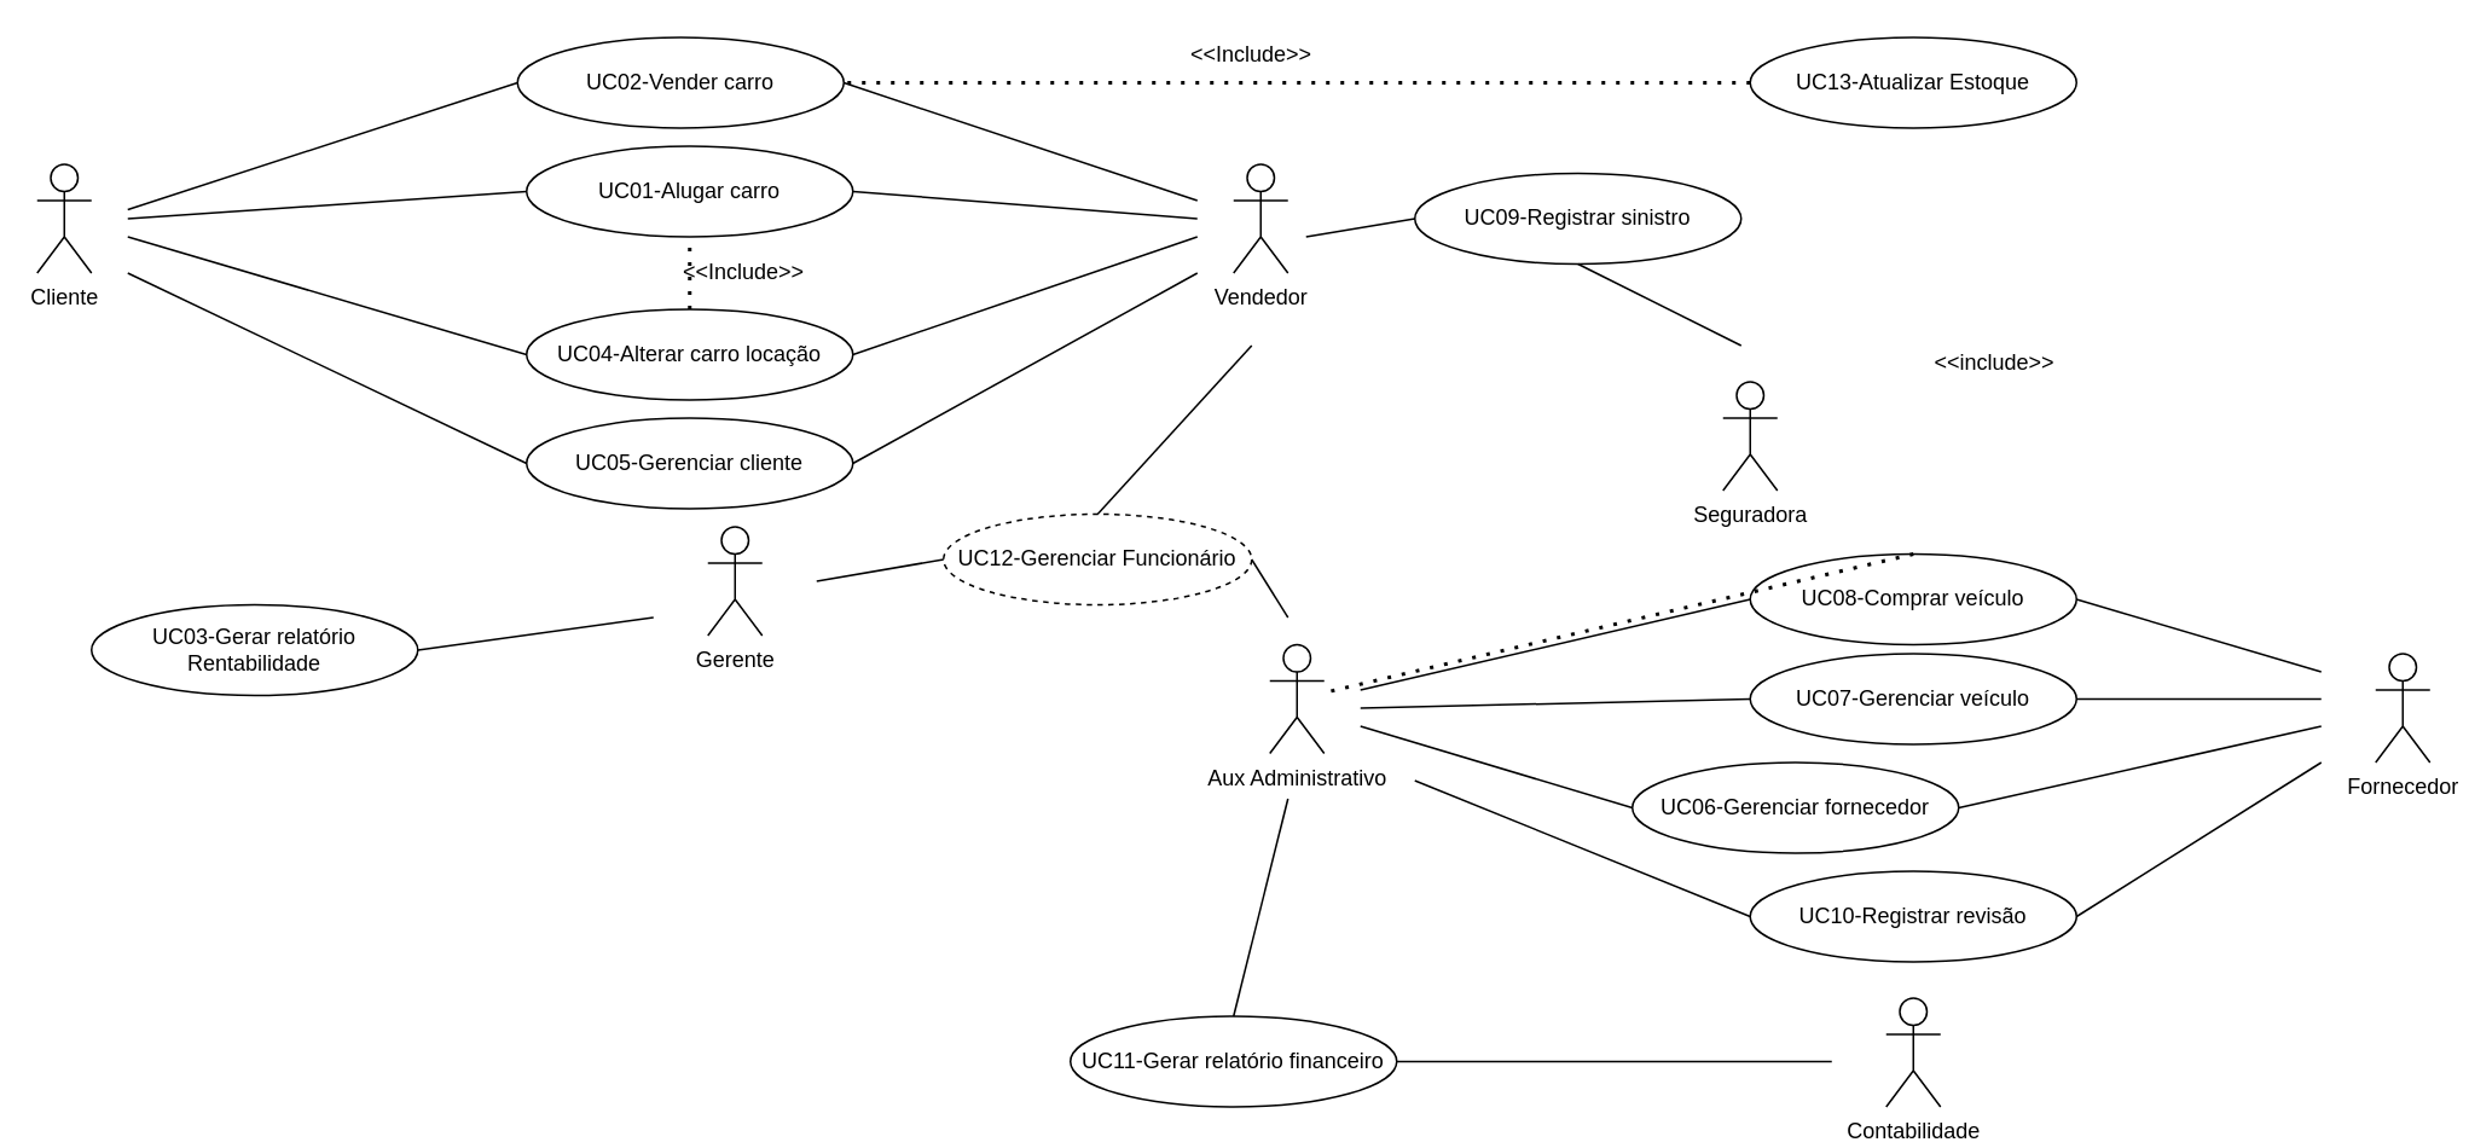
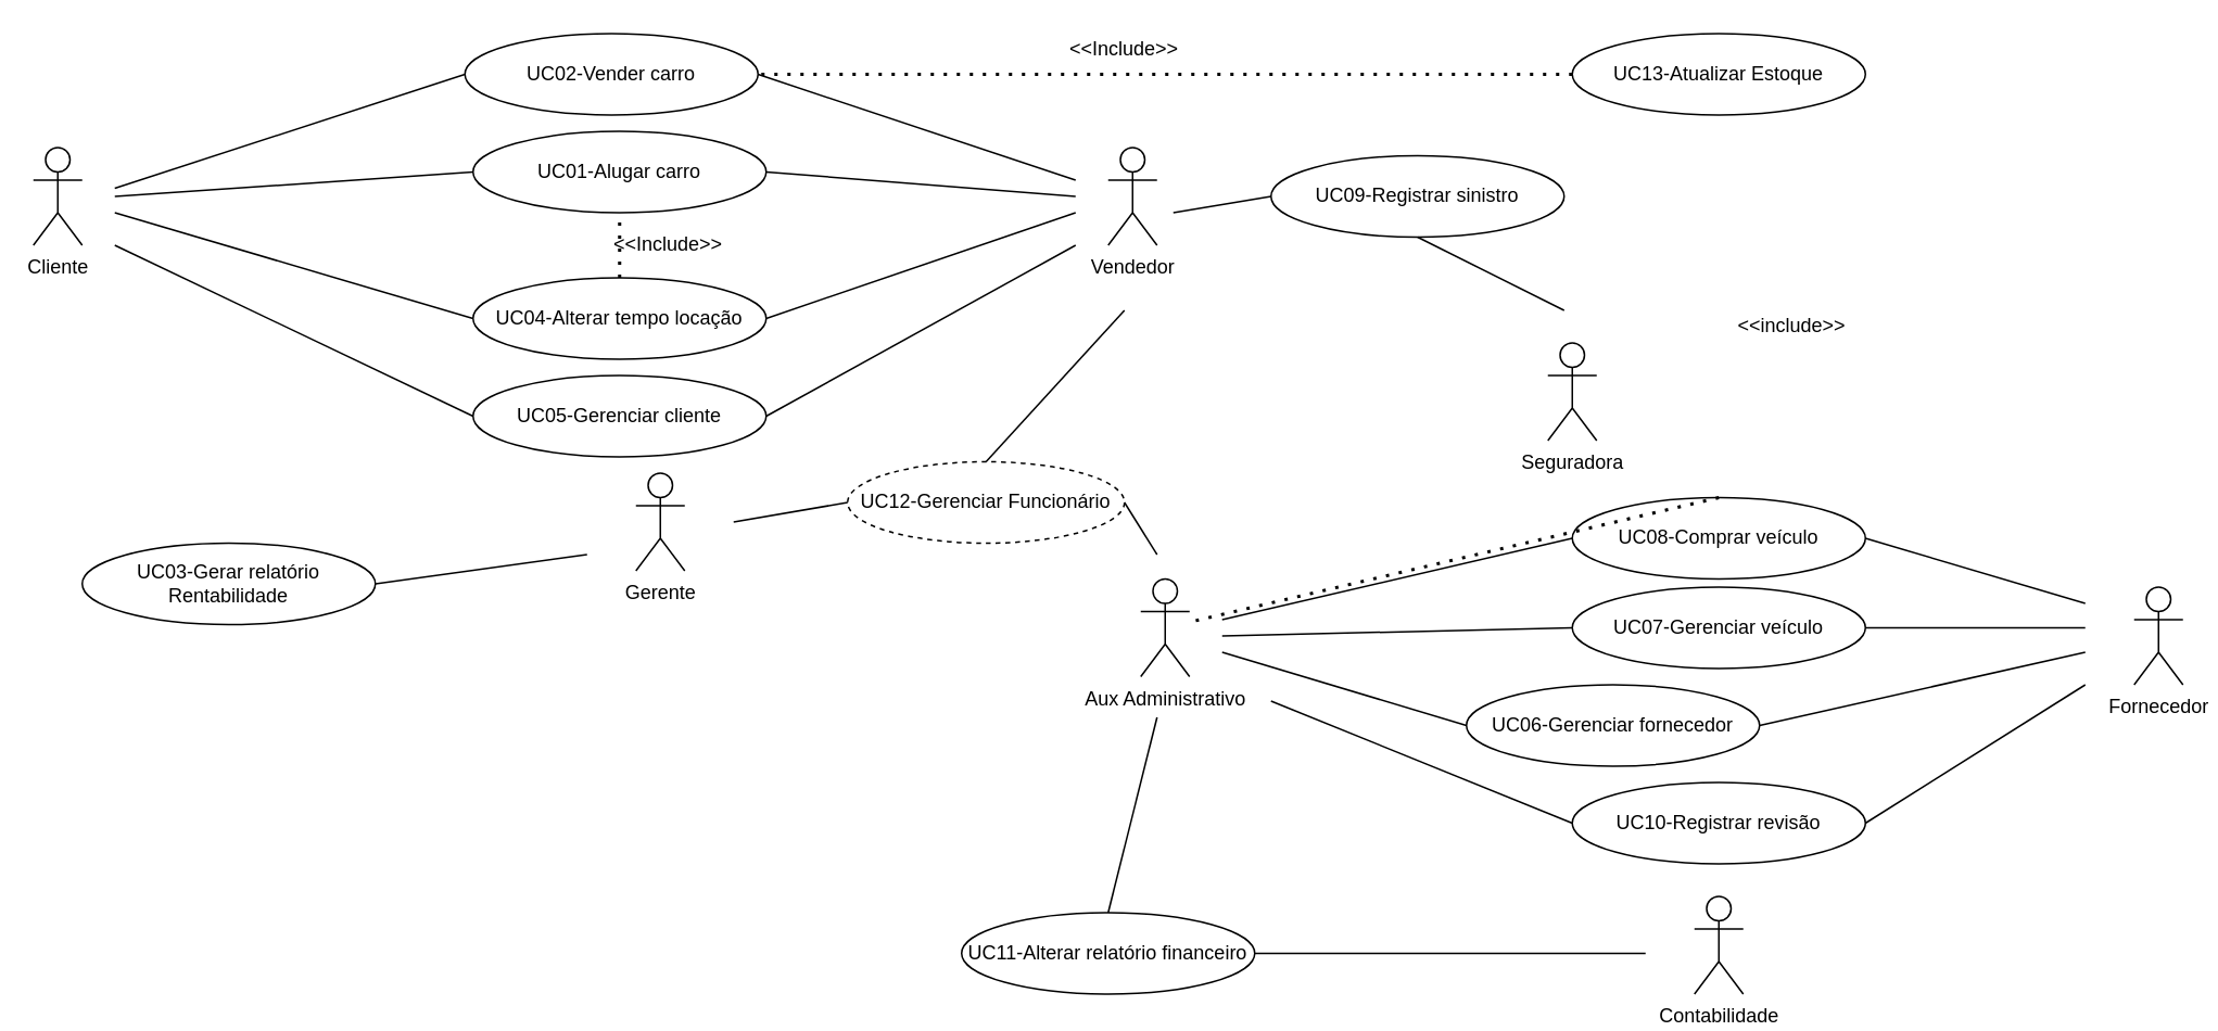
  <mxCell id="0" />
  <mxCell id="1" parent="0" />
  <mxCell id="2" value="Cliente" style="shape=umlActor;verticalLabelPosition=bottom;verticalAlign=top;html=1;outlineConnect=0;" parent="1" vertex="1"><mxGeometry x="20" y="90" width="30" height="60" as="geometry" /></mxCell>
  <mxCell id="3" value="Fornecedor" style="shape=umlActor;verticalLabelPosition=bottom;verticalAlign=top;html=1;outlineConnect=0;" parent="1" vertex="1"><mxGeometry x="1310" y="360" width="30" height="60" as="geometry" /></mxCell>
  <mxCell id="4" value="Gerente" style="shape=umlActor;verticalLabelPosition=bottom;verticalAlign=top;html=1;outlineConnect=0;" parent="1" vertex="1"><mxGeometry x="390" y="290" width="30" height="60" as="geometry" /></mxCell>
  <mxCell id="5" value="Contabilidade" style="shape=umlActor;verticalLabelPosition=bottom;verticalAlign=top;html=1;outlineConnect=0;" parent="1" vertex="1"><mxGeometry x="1040" y="550" width="30" height="60" as="geometry" /></mxCell>
  <mxCell id="6" value="Vendedor" style="shape=umlActor;verticalLabelPosition=bottom;verticalAlign=top;html=1;outlineConnect=0;" parent="1" vertex="1"><mxGeometry x="680" y="90" width="30" height="60" as="geometry" /></mxCell>
  <mxCell id="7" value="&lt;span style=&quot;font-family: &amp;#34;arial&amp;#34; ; text-align: left ; background-color: rgb(255 , 255 , 255)&quot;&gt;&lt;font style=&quot;font-size: 12px&quot;&gt;UC01-Alugar carro&lt;/font&gt;&lt;/span&gt;" style="ellipse;whiteSpace=wrap;html=1;" parent="1" vertex="1"><mxGeometry x="290" y="80" width="180" height="50" as="geometry" /></mxCell>
  <mxCell id="8" value="&lt;span style=&quot;font-family: &amp;#34;arial&amp;#34; ; text-align: left ; background-color: rgb(255 , 255 , 255)&quot;&gt;&lt;font style=&quot;font-size: 12px&quot;&gt;UC05-Gerenciar cliente&lt;/font&gt;&lt;/span&gt;" style="ellipse;whiteSpace=wrap;html=1;" parent="1" vertex="1"><mxGeometry x="290" y="230" width="180" height="50" as="geometry" /></mxCell>
  <mxCell id="9" value="&lt;span style=&quot;font-family: &amp;#34;arial&amp;#34; ; text-align: left ; background-color: rgb(255 , 255 , 255)&quot;&gt;&lt;font style=&quot;font-size: 12px&quot;&gt;UC03-Gerar relatório Rentabilidade&lt;/font&gt;&lt;/span&gt;" style="ellipse;whiteSpace=wrap;html=1;" parent="1" vertex="1"><mxGeometry x="50" y="333" width="180" height="50" as="geometry" /></mxCell>
  <mxCell id="10" value="&lt;span style=&quot;font-family: &amp;#34;arial&amp;#34; ; text-align: left ; background-color: rgb(255 , 255 , 255)&quot;&gt;&lt;font style=&quot;font-size: 12px&quot;&gt;UC02-Vender carro&lt;/font&gt;&lt;/span&gt;" style="ellipse;whiteSpace=wrap;html=1;" parent="1" vertex="1"><mxGeometry x="285" y="20" width="180" height="50" as="geometry" /></mxCell>
- <mxCell id="11" value="&lt;span style=&quot;font-family: &amp;#34;arial&amp;#34; ; text-align: left ; background-color: rgb(255 , 255 , 255)&quot;&gt;&lt;font style=&quot;font-size: 12px&quot;&gt;UC04-Alterar carro locação&lt;/font&gt;&lt;/span&gt;" style="ellipse;whiteSpace=wrap;html=1;" parent="1" vertex="1"><mxGeometry x="290" y="170" width="180" height="50" as="geometry" /></mxCell>
+ <mxCell id="11" value="&lt;span style=&quot;font-family: &amp;#34;arial&amp;#34; ; text-align: left ; background-color: rgb(255 , 255 , 255)&quot;&gt;&lt;font style=&quot;font-size: 12px&quot;&gt;UC04-Alterar tempo locação&lt;/font&gt;&lt;/span&gt;" style="ellipse;whiteSpace=wrap;html=1;" parent="1" vertex="1"><mxGeometry x="290" y="170" width="180" height="50" as="geometry" /></mxCell>
  <mxCell id="12" value="&lt;span style=&quot;font-family: &amp;#34;arial&amp;#34; ; text-align: left ; background-color: rgb(255 , 255 , 255)&quot;&gt;&lt;font style=&quot;font-size: 12px&quot;&gt;UC06-Gerenciar fornecedor &lt;/font&gt;&lt;/span&gt;" style="ellipse;whiteSpace=wrap;html=1;" parent="1" vertex="1"><mxGeometry x="900" y="420" width="180" height="50" as="geometry" /></mxCell>
  <mxCell id="13" value="&lt;span style=&quot;font-family: &amp;#34;arial&amp;#34; ; text-align: left ; background-color: rgb(255 , 255 , 255)&quot;&gt;&lt;font style=&quot;font-size: 12px&quot;&gt;UC07-Gerenciar veículo&lt;/font&gt;&lt;/span&gt;" style="ellipse;whiteSpace=wrap;html=1;" parent="1" vertex="1"><mxGeometry x="965" y="360" width="180" height="50" as="geometry" /></mxCell>
- <mxCell id="14" value="&lt;span style=&quot;font-family: &amp;#34;arial&amp;#34; ; font-style: normal&quot;&gt;UC11-Gerar relatório financeiro&lt;/span&gt;" style="ellipse;whiteSpace=wrap;html=1;" parent="1" vertex="1"><mxGeometry x="590" y="560" width="180" height="50" as="geometry" /></mxCell>
+ <mxCell id="14" value="&lt;span style=&quot;font-family: &amp;#34;arial&amp;#34; ; font-style: normal&quot;&gt;UC11-Alterar relatório financeiro&lt;/span&gt;" style="ellipse;whiteSpace=wrap;html=1;" parent="1" vertex="1"><mxGeometry x="590" y="560" width="180" height="50" as="geometry" /></mxCell>
  <mxCell id="15" value="&lt;span style=&quot;font-family: &amp;#34;arial&amp;#34; ; font-style: normal&quot;&gt;UC09-Registrar sinistro&lt;/span&gt;" style="ellipse;whiteSpace=wrap;html=1;rotation=0;" parent="1" vertex="1"><mxGeometry x="780" y="95" width="180" height="50" as="geometry" /></mxCell>
  <mxCell id="16" value="&lt;span style=&quot;font-family: &amp;#34;arial&amp;#34; ; text-align: left ; background-color: rgb(255 , 255 , 255)&quot;&gt;&lt;font style=&quot;font-size: 12px&quot;&gt;UC08-Comprar veículo&lt;/font&gt;&lt;/span&gt;" style="ellipse;whiteSpace=wrap;html=1;" parent="1" vertex="1"><mxGeometry x="965" y="305" width="180" height="50" as="geometry" /></mxCell>
  <mxCell id="17" value="&lt;span style=&quot;font-family: &amp;#34;arial&amp;#34; ; font-style: normal&quot;&gt;UC10-Registrar revisão&lt;/span&gt;" style="ellipse;whiteSpace=wrap;html=1;" parent="1" vertex="1"><mxGeometry x="965" y="480" width="180" height="50" as="geometry" /></mxCell>
  <mxCell id="18" value="&lt;font&gt;&lt;span style=&quot;font-family: &amp;#34;arial&amp;#34; ; font-style: normal&quot;&gt;&lt;font style=&quot;font-size: 12px&quot;&gt;UC12-Gerenciar Funcionário&lt;/font&gt;&lt;/span&gt;&lt;br&gt;&lt;/font&gt;" style="ellipse;whiteSpace=wrap;html=1;dashed=1;" parent="1" vertex="1"><mxGeometry x="520" y="283" width="170" height="50" as="geometry" /></mxCell>
  <mxCell id="19" value="" style="endArrow=none;html=1;entryX=0;entryY=0.5;entryDx=0;entryDy=0;" parent="1" target="7" edge="1"><mxGeometry width="50" height="50" relative="1" as="geometry"><mxPoint x="70" y="120" as="sourcePoint" /><mxPoint x="590" y="210" as="targetPoint" /><Array as="points" /></mxGeometry></mxCell>
  <mxCell id="20" value="" style="endArrow=none;html=1;exitX=0;exitY=0.5;exitDx=0;exitDy=0;" parent="1" source="11" edge="1"><mxGeometry width="50" height="50" relative="1" as="geometry"><mxPoint x="540" y="260" as="sourcePoint" /><mxPoint x="70" y="130" as="targetPoint" /></mxGeometry></mxCell>
  <mxCell id="21" value="" style="endArrow=none;html=1;entryX=0;entryY=0.5;entryDx=0;entryDy=0;" parent="1" target="8" edge="1"><mxGeometry width="50" height="50" relative="1" as="geometry"><mxPoint x="70" y="150" as="sourcePoint" /><mxPoint x="590" y="210" as="targetPoint" /></mxGeometry></mxCell>
  <mxCell id="22" value="" style="endArrow=none;html=1;entryX=0;entryY=0.5;entryDx=0;entryDy=0;" parent="1" target="10" edge="1"><mxGeometry width="50" height="50" relative="1" as="geometry"><mxPoint x="70" y="115" as="sourcePoint" /><mxPoint x="640" y="330" as="targetPoint" /></mxGeometry></mxCell>
  <mxCell id="23" value="" style="endArrow=none;html=1;entryX=1;entryY=0.5;entryDx=0;entryDy=0;" parent="1" target="13" edge="1"><mxGeometry width="50" height="50" relative="1" as="geometry"><mxPoint x="1280" y="385" as="sourcePoint" /><mxPoint x="790" y="240" as="targetPoint" /></mxGeometry></mxCell>
  <mxCell id="24" value="" style="endArrow=none;html=1;exitX=1;exitY=0.5;exitDx=0;exitDy=0;" parent="1" source="7" edge="1"><mxGeometry width="50" height="50" relative="1" as="geometry"><mxPoint x="550" y="270" as="sourcePoint" /><mxPoint x="660" y="120" as="targetPoint" /></mxGeometry></mxCell>
  <mxCell id="25" value="" style="endArrow=none;html=1;entryX=1;entryY=0.5;entryDx=0;entryDy=0;" parent="1" target="12" edge="1"><mxGeometry width="50" height="50" relative="1" as="geometry"><mxPoint x="1280" y="400" as="sourcePoint" /><mxPoint x="790" y="240" as="targetPoint" /></mxGeometry></mxCell>
  <mxCell id="26" value="" style="endArrow=none;html=1;exitX=1;exitY=0.5;exitDx=0;exitDy=0;" parent="1" source="16" edge="1"><mxGeometry width="50" height="50" relative="1" as="geometry"><mxPoint x="740" y="290" as="sourcePoint" /><mxPoint x="1280" y="370" as="targetPoint" /></mxGeometry></mxCell>
  <mxCell id="27" value="" style="endArrow=none;html=1;entryX=1;entryY=0.5;entryDx=0;entryDy=0;" parent="1" target="14" edge="1"><mxGeometry width="50" height="50" relative="1" as="geometry"><mxPoint x="1010" y="585" as="sourcePoint" /><mxPoint x="880" y="280" as="targetPoint" /></mxGeometry></mxCell>
  <mxCell id="28" value="" style="endArrow=none;html=1;exitX=1;exitY=0.5;exitDx=0;exitDy=0;" parent="1" source="10" edge="1"><mxGeometry width="50" height="50" relative="1" as="geometry"><mxPoint x="490" y="45" as="sourcePoint" /><mxPoint x="660" y="110" as="targetPoint" /></mxGeometry></mxCell>
  <mxCell id="29" value="" style="endArrow=none;html=1;exitX=1;exitY=0.5;exitDx=0;exitDy=0;" parent="1" source="11" edge="1"><mxGeometry width="50" height="50" relative="1" as="geometry"><mxPoint x="481" y="160" as="sourcePoint" /><mxPoint x="660" y="130" as="targetPoint" /></mxGeometry></mxCell>
  <mxCell id="30" value="" style="endArrow=none;html=1;exitX=1;exitY=0.5;exitDx=0;exitDy=0;" parent="1" source="8" edge="1"><mxGeometry width="50" height="50" relative="1" as="geometry"><mxPoint x="510" y="65" as="sourcePoint" /><mxPoint x="660" y="150" as="targetPoint" /></mxGeometry></mxCell>
  <mxCell id="31" value="" style="endArrow=none;html=1;entryX=0;entryY=0.5;entryDx=0;entryDy=0;" parent="1" target="12" edge="1"><mxGeometry width="50" height="50" relative="1" as="geometry"><mxPoint x="750" y="400" as="sourcePoint" /><mxPoint x="790" y="380" as="targetPoint" /></mxGeometry></mxCell>
  <mxCell id="32" value="" style="endArrow=none;html=1;entryX=0;entryY=0.5;entryDx=0;entryDy=0;" parent="1" target="13" edge="1"><mxGeometry width="50" height="50" relative="1" as="geometry"><mxPoint x="750" y="390" as="sourcePoint" /><mxPoint x="790" y="380" as="targetPoint" /></mxGeometry></mxCell>
  <mxCell id="33" value="" style="endArrow=none;html=1;entryX=0;entryY=0.5;entryDx=0;entryDy=0;" parent="1" target="16" edge="1"><mxGeometry width="50" height="50" relative="1" as="geometry"><mxPoint x="750" y="380" as="sourcePoint" /><mxPoint x="790" y="380" as="targetPoint" /></mxGeometry></mxCell>
  <mxCell id="34" value="" style="endArrow=none;html=1;entryX=1;entryY=0.5;entryDx=0;entryDy=0;" parent="1" target="9" edge="1"><mxGeometry width="50" height="50" relative="1" as="geometry"><mxPoint x="360" y="340" as="sourcePoint" /><mxPoint x="590" y="350" as="targetPoint" /><Array as="points" /></mxGeometry></mxCell>
  <mxCell id="35" value="" style="endArrow=none;html=1;exitX=0;exitY=0.5;exitDx=0;exitDy=0;" parent="1" source="17" edge="1"><mxGeometry width="50" height="50" relative="1" as="geometry"><mxPoint x="540" y="400" as="sourcePoint" /><mxPoint x="780" y="430" as="targetPoint" /></mxGeometry></mxCell>
  <mxCell id="36" value="" style="endArrow=none;html=1;entryX=0;entryY=0.5;entryDx=0;entryDy=0;" parent="1" target="15" edge="1"><mxGeometry width="50" height="50" relative="1" as="geometry"><mxPoint x="720" y="130" as="sourcePoint" /><mxPoint x="270" y="435" as="targetPoint" /></mxGeometry></mxCell>
  <mxCell id="37" value="Aux Administrativo" style="shape=umlActor;verticalLabelPosition=bottom;verticalAlign=top;html=1;outlineConnect=0;" parent="1" vertex="1"><mxGeometry x="700" y="355" width="30" height="60" as="geometry" /></mxCell>
  <mxCell id="38" value="" style="endArrow=none;html=1;entryX=0.5;entryY=0;entryDx=0;entryDy=0;" parent="1" target="18" edge="1"><mxGeometry width="50" height="50" relative="1" as="geometry"><mxPoint x="690" y="190" as="sourcePoint" /><mxPoint x="780" y="370" as="targetPoint" /></mxGeometry></mxCell>
  <mxCell id="39" value="" style="endArrow=none;html=1;entryX=1;entryY=0.5;entryDx=0;entryDy=0;" parent="1" target="18" edge="1"><mxGeometry width="50" height="50" relative="1" as="geometry"><mxPoint x="710" y="340" as="sourcePoint" /><mxPoint x="780" y="370" as="targetPoint" /></mxGeometry></mxCell>
  <mxCell id="40" value="" style="endArrow=none;html=1;entryX=0;entryY=0.5;entryDx=0;entryDy=0;" parent="1" target="18" edge="1"><mxGeometry width="50" height="50" relative="1" as="geometry"><mxPoint x="450" y="320" as="sourcePoint" /><mxPoint x="780" y="370" as="targetPoint" /></mxGeometry></mxCell>
  <mxCell id="41" value="" style="endArrow=none;html=1;exitX=1;exitY=0.5;exitDx=0;exitDy=0;" parent="1" source="17" edge="1"><mxGeometry width="50" height="50" relative="1" as="geometry"><mxPoint x="670" y="510" as="sourcePoint" /><mxPoint x="1280" y="420" as="targetPoint" /></mxGeometry></mxCell>
  <mxCell id="42" value="&lt;span style=&quot;font-family: &amp;#34;arial&amp;#34; ; font-style: normal&quot;&gt;UC13-Atualizar Estoque&lt;/span&gt;" style="ellipse;whiteSpace=wrap;html=1;" parent="1" vertex="1"><mxGeometry x="965" y="20" width="180" height="50" as="geometry" /></mxCell>
  <mxCell id="43" value="" style="endArrow=none;dashed=1;html=1;dashPattern=1 3;strokeWidth=2;exitX=0.5;exitY=0;exitDx=0;exitDy=0;" parent="1" source="16" target="37" edge="1"><mxGeometry width="50" height="50" relative="1" as="geometry"><mxPoint x="800" y="310" as="sourcePoint" /><mxPoint x="860" y="260" as="targetPoint" /></mxGeometry></mxCell>
  <mxCell id="44" value="" style="endArrow=none;dashed=1;html=1;dashPattern=1 3;strokeWidth=2;exitX=0;exitY=0.5;exitDx=0;exitDy=0;entryX=1;entryY=0.5;entryDx=0;entryDy=0;" parent="1" source="42" target="10" edge="1"><mxGeometry width="50" height="50" relative="1" as="geometry"><mxPoint x="1020" y="315" as="sourcePoint" /><mxPoint x="1020" y="80" as="targetPoint" /></mxGeometry></mxCell>
  <mxCell id="45" value="&amp;lt;&amp;lt;Include&amp;gt;&amp;gt;" style="text;html=1;strokeColor=none;fillColor=none;align=center;verticalAlign=middle;whiteSpace=wrap;rounded=0;" parent="1" vertex="1"><mxGeometry x="670" y="20" width="40" height="20" as="geometry" /></mxCell>
  <mxCell id="46" value="&amp;lt;&amp;lt;include&amp;gt;&amp;gt;" style="text;html=1;strokeColor=none;fillColor=none;align=center;verticalAlign=middle;whiteSpace=wrap;rounded=0;" parent="1" vertex="1"><mxGeometry x="1080" y="190" width="40" height="20" as="geometry" /></mxCell>
  <mxCell id="47" value="" style="endArrow=none;dashed=1;html=1;dashPattern=1 3;strokeWidth=2;entryX=0.5;entryY=1;entryDx=0;entryDy=0;exitX=0.5;exitY=0;exitDx=0;exitDy=0;" parent="1" source="11" target="7" edge="1"><mxGeometry width="50" height="50" relative="1" as="geometry"><mxPoint x="630" y="320" as="sourcePoint" /><mxPoint x="680" y="270" as="targetPoint" /></mxGeometry></mxCell>
  <mxCell id="48" value="&amp;lt;&amp;lt;Include&amp;gt;&amp;gt;" style="text;html=1;strokeColor=none;fillColor=none;align=center;verticalAlign=middle;whiteSpace=wrap;rounded=0;" parent="1" vertex="1"><mxGeometry x="390" y="140" width="40" height="20" as="geometry" /></mxCell>
  <mxCell id="49" value="" style="endArrow=none;html=1;entryX=0.5;entryY=0;entryDx=0;entryDy=0;" parent="1" target="14" edge="1"><mxGeometry width="50" height="50" relative="1" as="geometry"><mxPoint x="710" y="440" as="sourcePoint" /><mxPoint x="680" y="360" as="targetPoint" /></mxGeometry></mxCell>
  <mxCell id="50" value="Seguradora" style="shape=umlActor;verticalLabelPosition=bottom;verticalAlign=top;html=1;outlineConnect=0;" parent="1" vertex="1"><mxGeometry x="950" y="210" width="30" height="60" as="geometry" /></mxCell>
  <mxCell id="51" value="" style="endArrow=none;html=1;entryX=0.5;entryY=1;entryDx=0;entryDy=0;" parent="1" target="15" edge="1"><mxGeometry width="50" height="50" relative="1" as="geometry"><mxPoint x="960" y="190" as="sourcePoint" /><mxPoint x="780" y="260" as="targetPoint" /></mxGeometry></mxCell>
